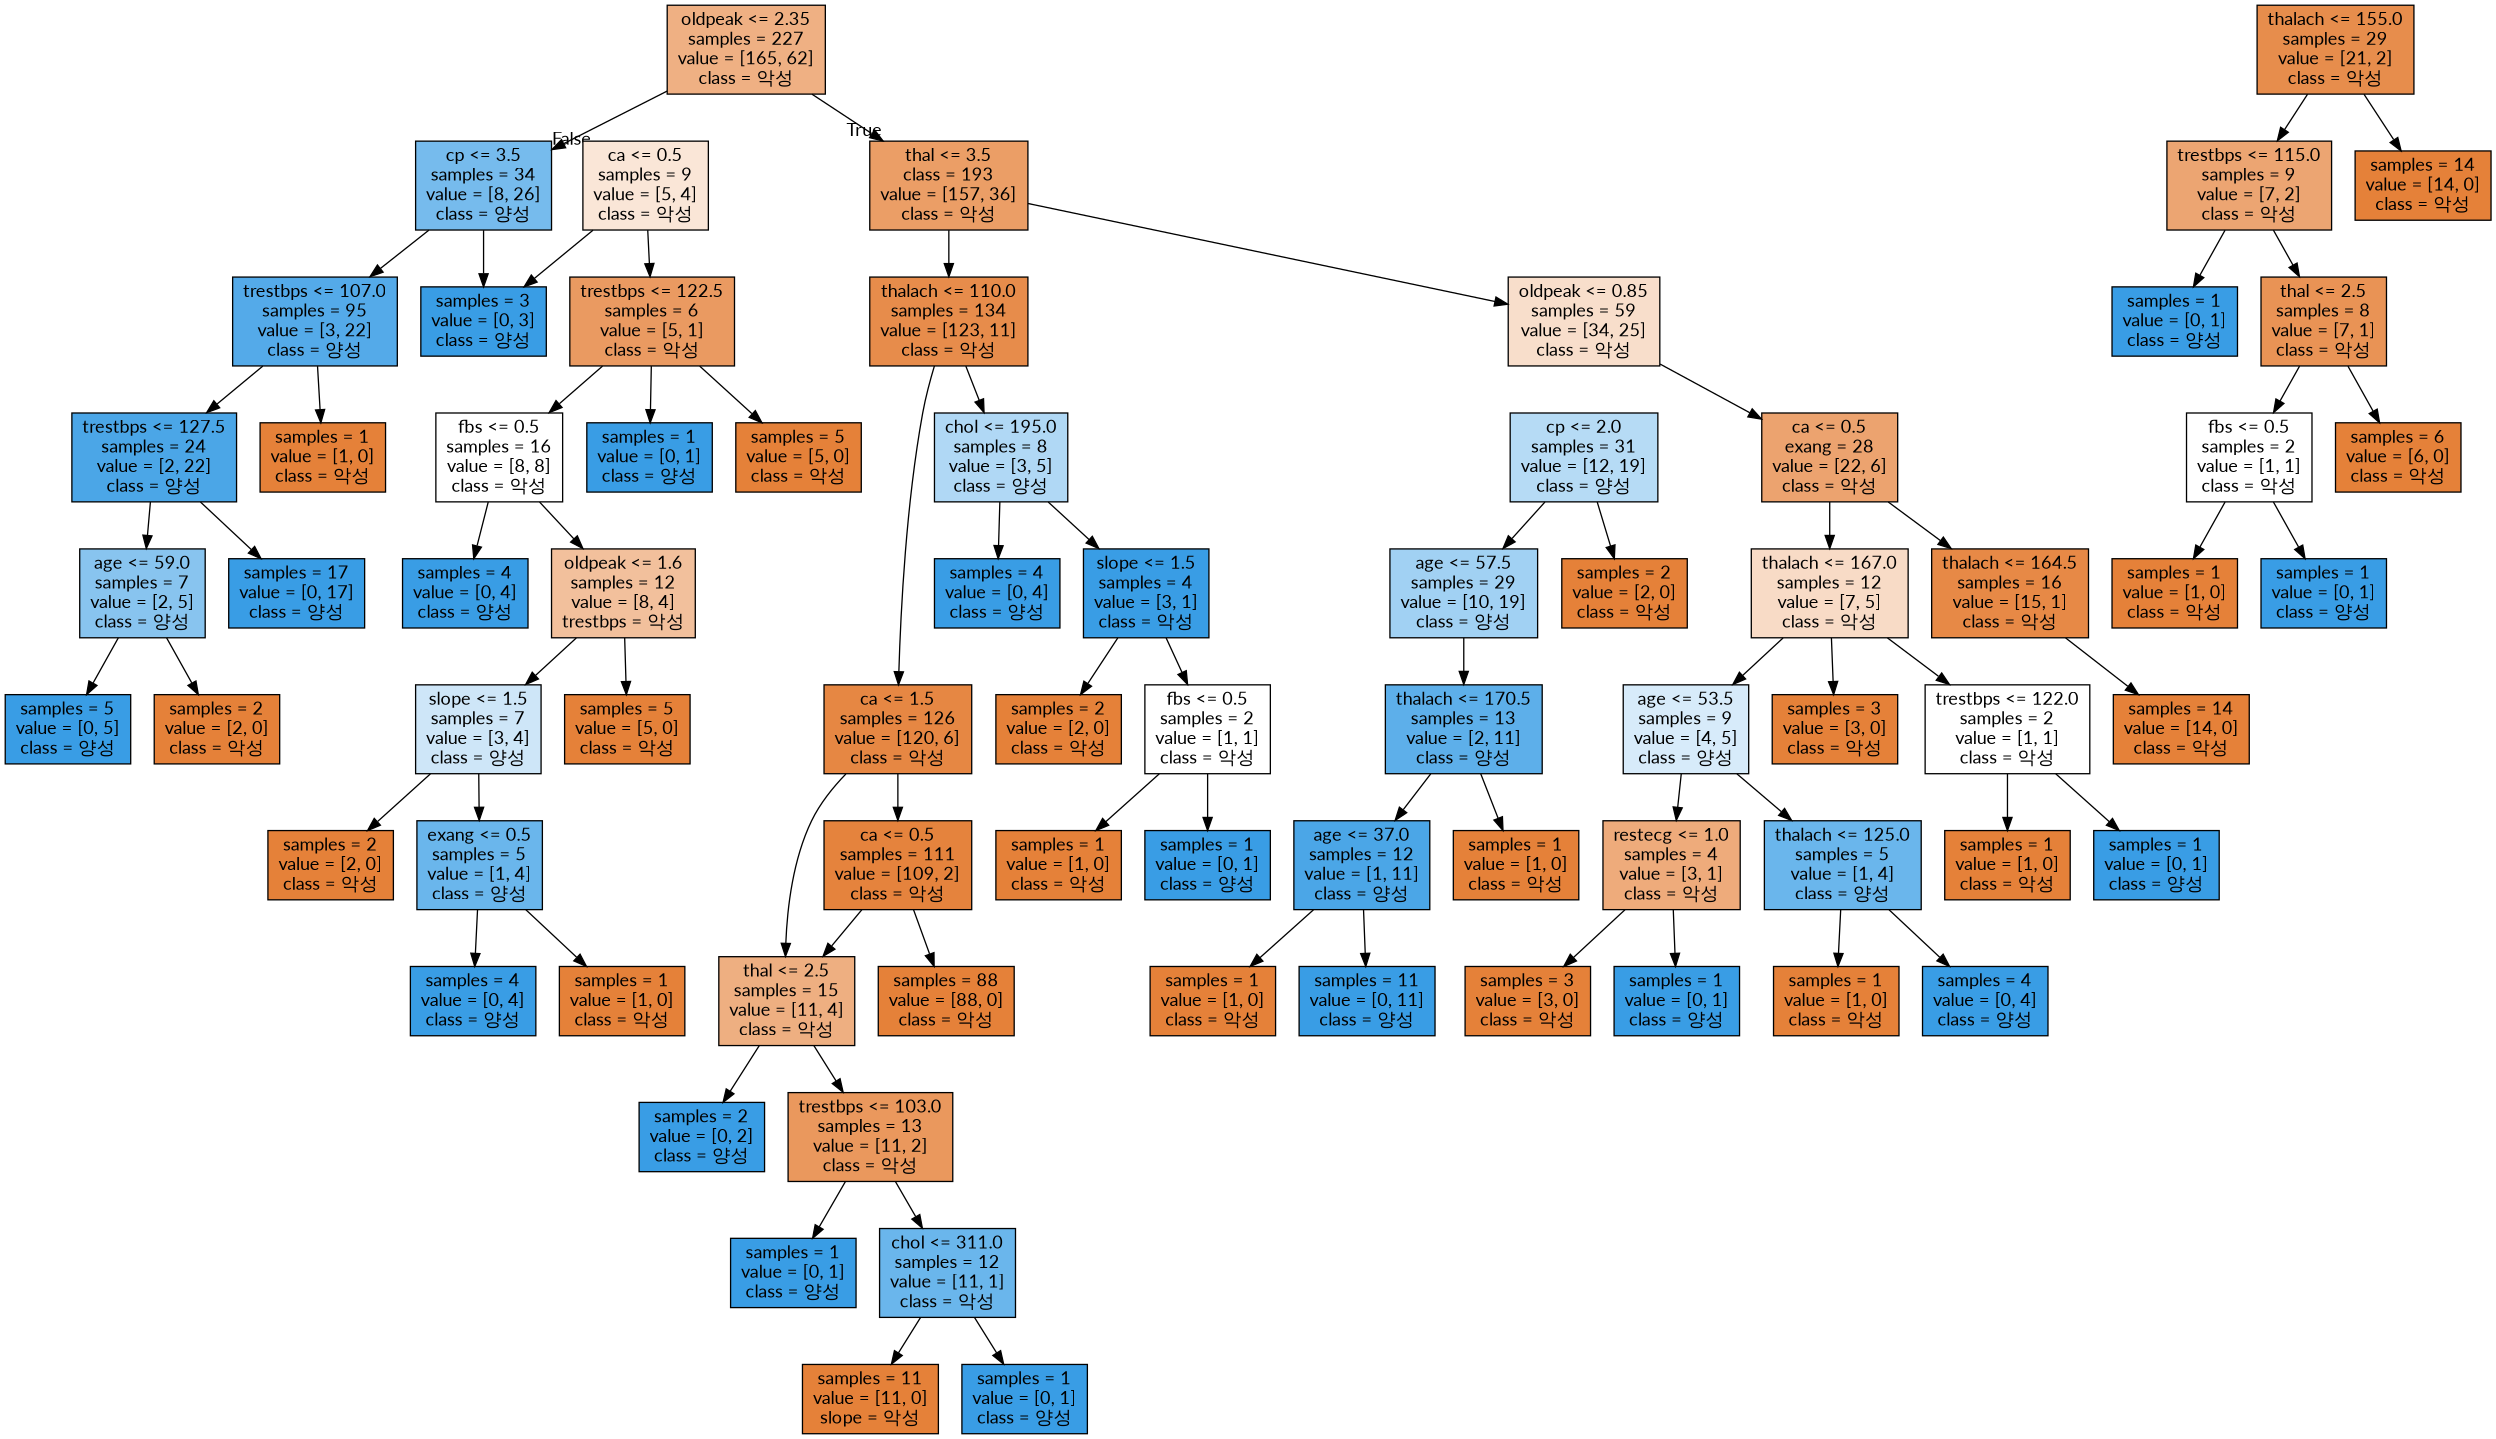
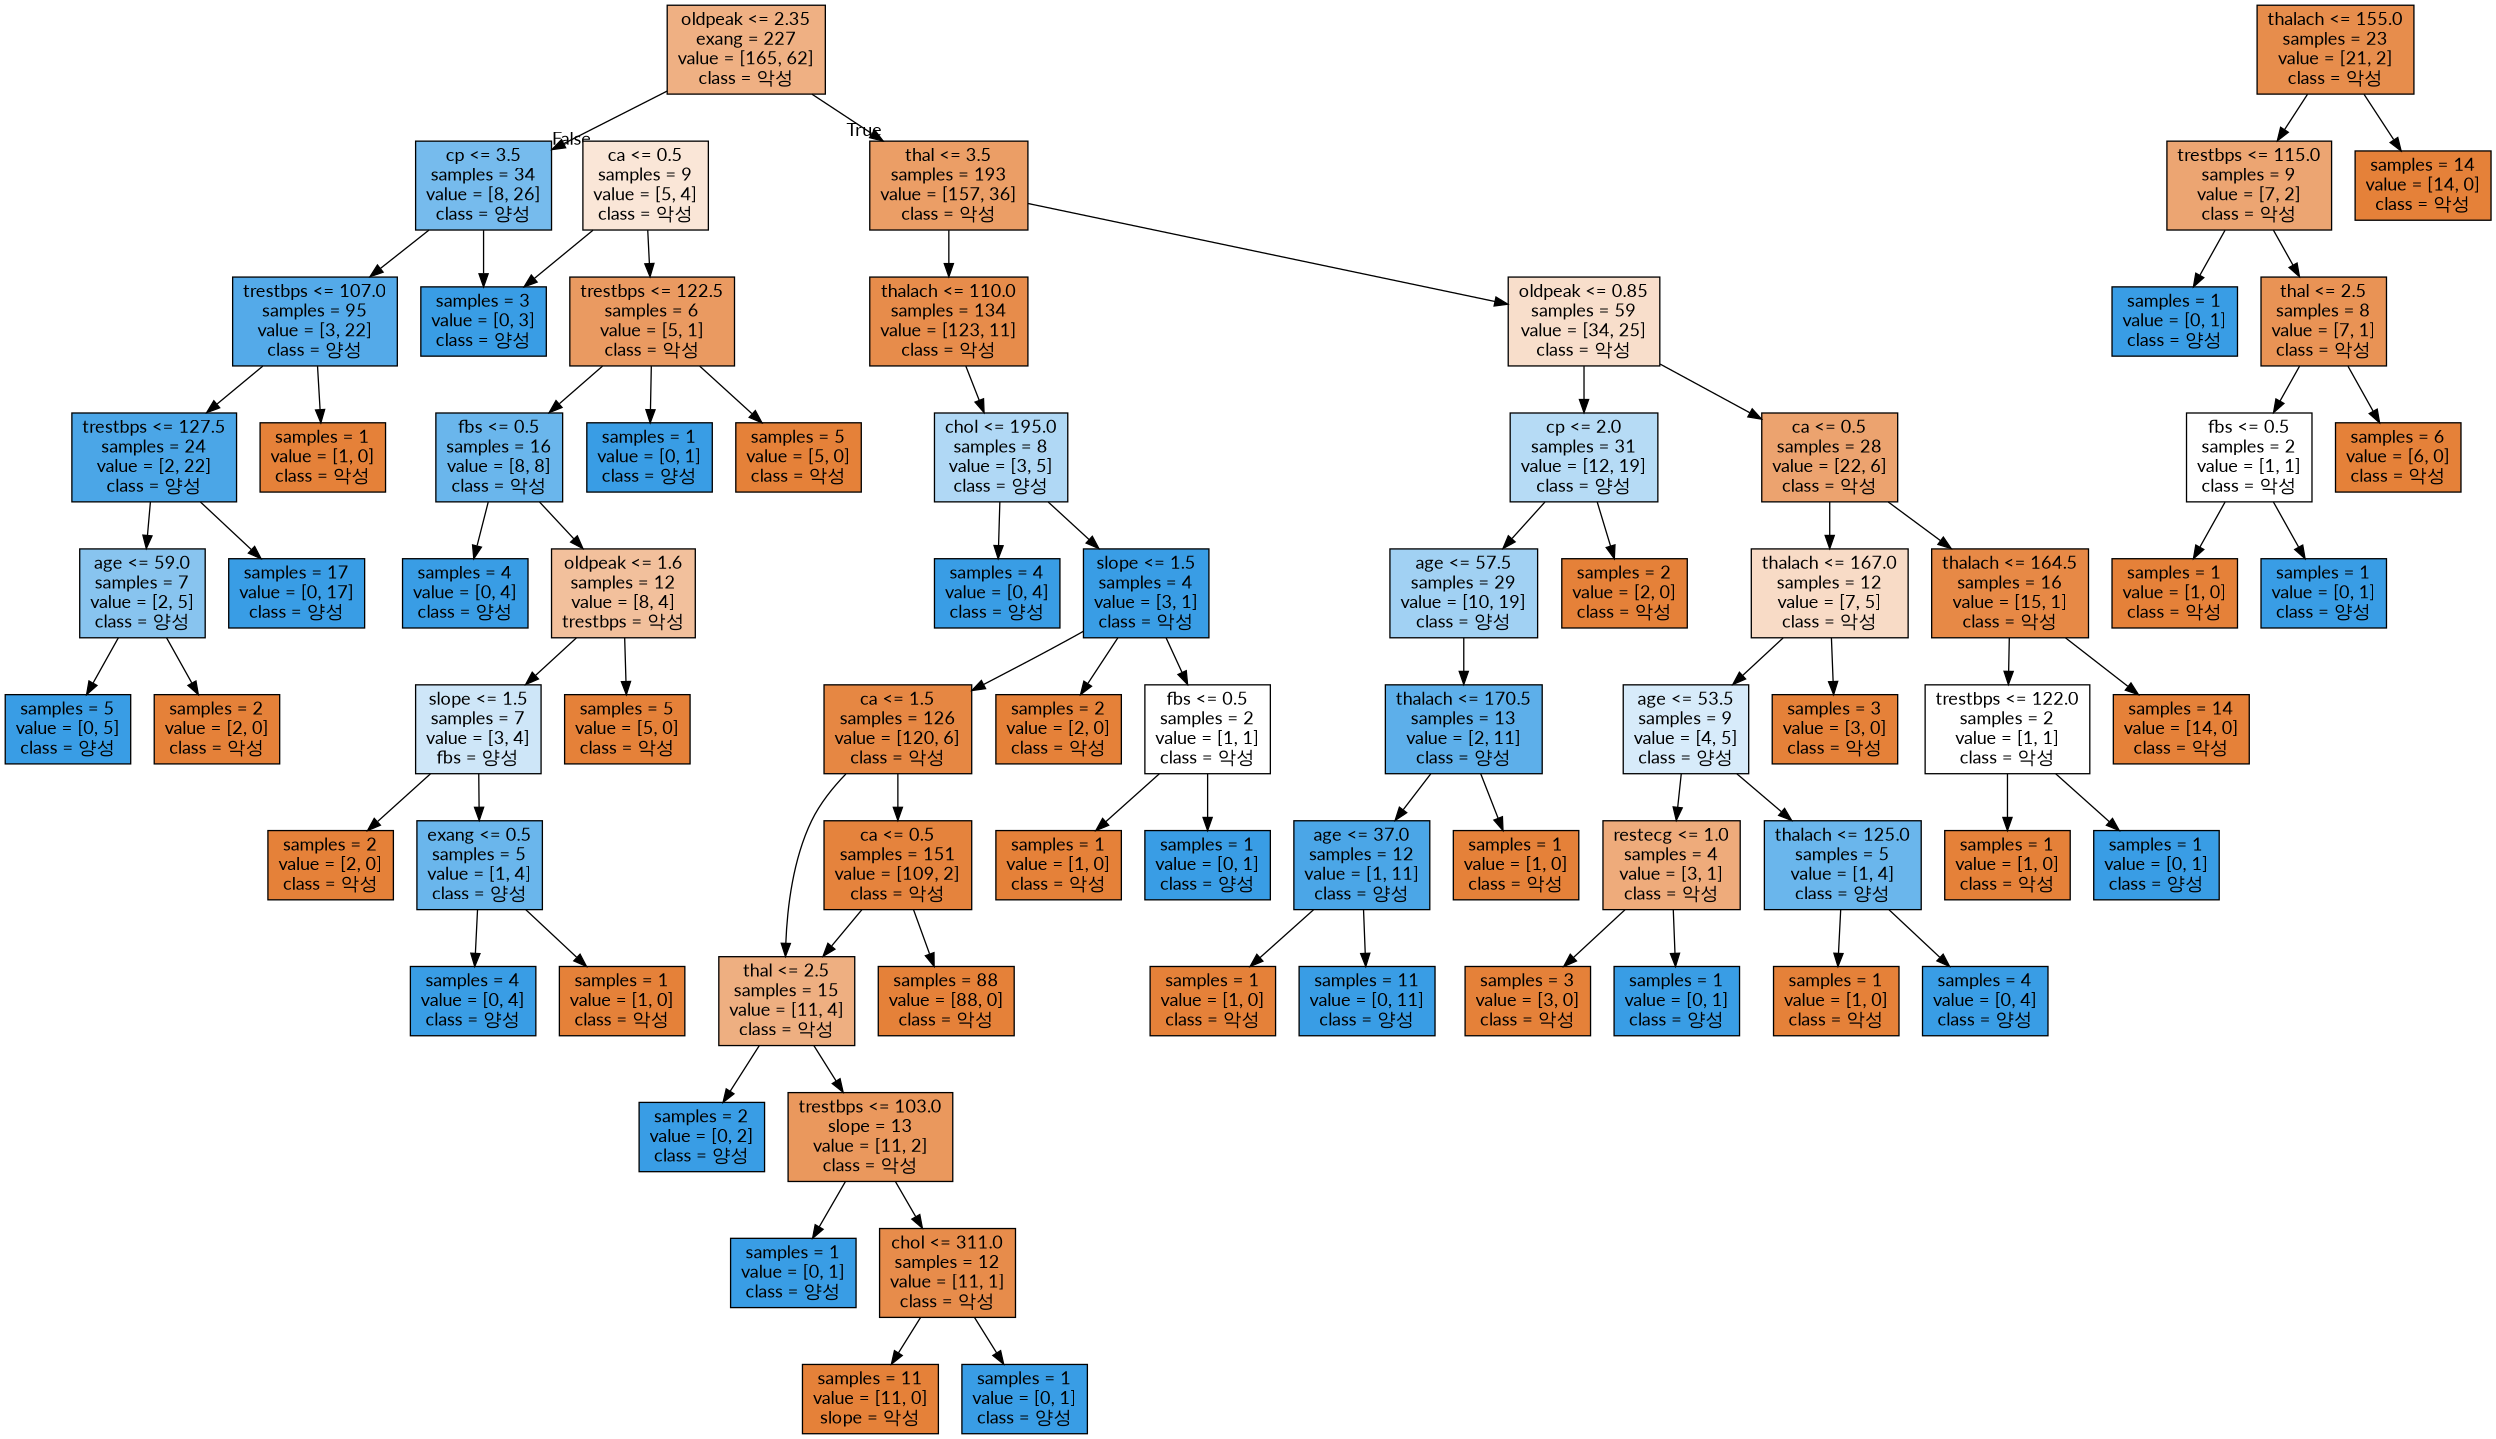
  digraph {
    fontname=Lato
    node [color=black fillcolor="#e58139" fontname=Lato shape=box style=filled]
    edge [fontname=Lato]
-   n1 [fillcolor="#efb083" label="oldpeak <= 2.35\nsamples = 227\nvalue = [165, 62]\nclass = 악성"]
-   n2 [fillcolor="#eb9e66" label="thal <= 3.5\nclass = 193\nvalue = [157, 36]\nclass = 악성"]
+   n1 [fillcolor="#efb083" label="oldpeak <= 2.35\nexang = 227\nvalue = [165, 62]\nclass = 악성"]
+   n2 [fillcolor="#eb9e66" label="thal <= 3.5\nsamples = 193\nvalue = [157, 36]\nclass = 악성"]
    n3 [fillcolor="#76bbed" label="cp <= 3.5\nsamples = 34\nvalue = [8, 26]\nclass = 양성"]
    n4 [fillcolor="#e78c4b" label="thalach <= 110.0\nsamples = 134\nvalue = [123, 11]\nclass = 악성"]
    n5 [fillcolor="#f8decb" label="oldpeak <= 0.85\nsamples = 59\nvalue = [34, 25]\nclass = 악성"]
    n6 [fillcolor="#54aae9" label="trestbps <= 107.0\nsamples = 95\nvalue = [3, 22]\nclass = 양성"]
    n7 [fillcolor="#399de5" label="samples = 3\nvalue = [0, 3]\nclass = 양성"]
    n8 [fillcolor="#b0d8f5" label="chol <= 195.0\nsamples = 8\nvalue = [3, 5]\nclass = 양성"]
    n9 [fillcolor="#e68743" label="ca <= 1.5\nsamples = 126\nvalue = [120, 6]\nclass = 악성"]
-   n10 [fillcolor="#eca36f" label="ca <= 0.5\nexang = 28\nvalue = [22, 6]\nclass = 악성"]
+   n10 [fillcolor="#eca36f" label="ca <= 0.5\nsamples = 28\nvalue = [22, 6]\nclass = 악성"]
    n11 [fillcolor="#b6dbf5" label="cp <= 2.0\nsamples = 31\nvalue = [12, 19]\nclass = 양성"]
    n12 [fillcolor="#399de5" label="slope <= 1.5\nsamples = 4\nvalue = [3, 1]\nclass = 악성"]
    n13 [fillcolor="#399de5" label="samples = 4\nvalue = [0, 4]\nclass = 양성"]
-   n14 [fillcolor="#e5833d" label="ca <= 0.5\nsamples = 111\nvalue = [109, 2]\nclass = 악성"]
+   n14 [fillcolor="#e5833d" label="ca <= 0.5\nsamples = 151\nvalue = [109, 2]\nclass = 악성"]
    n15 [fillcolor="#eeaf81" label="thal <= 2.5\nsamples = 15\nvalue = [11, 4]\nclass = 악성"]
    n16 [label="samples = 2\nvalue = [2, 0]\nclass = 악성"]
    n17 [fillcolor="#ffffff" label="fbs <= 0.5\nsamples = 2\nvalue = [1, 1]\nclass = 악성"]
    n18 [label="samples = 1\nvalue = [1, 0]\nclass = 악성"]
    n19 [fillcolor="#399de5" label="samples = 1\nvalue = [0, 1]\nclass = 양성"]
    n20 [label="samples = 88\nvalue = [88, 0]\nclass = 악성"]
    n21 [fillcolor="#399de5" label="samples = 2\nvalue = [0, 2]\nclass = 양성"]
-   n22 [fillcolor="#ea985d" label="trestbps <= 103.0\nsamples = 13\nvalue = [11, 2]\nclass = 악성"]
-   n23 [fillcolor="#e78d4c" label="thalach <= 155.0\nsamples = 29\nvalue = [21, 2]\nclass = 악성"]
+   n22 [fillcolor="#ea985d" label="trestbps <= 103.0\nslope = 13\nvalue = [11, 2]\nclass = 악성"]
+   n23 [fillcolor="#e78d4c" label="thalach <= 155.0\nsamples = 23\nvalue = [21, 2]\nclass = 악성"]
    n24 [fillcolor="#eca572" label="trestbps <= 115.0\nsamples = 9\nvalue = [7, 2]\nclass = 악성"]
    n25 [label="samples = 14\nvalue = [14, 0]\nclass = 악성"]
    n26 [fillcolor="#399de5" label="samples = 1\nvalue = [0, 1]\nclass = 양성"]
    n27 [fillcolor="#e99355" label="thal <= 2.5\nsamples = 8\nvalue = [7, 1]\nclass = 악성"]
    n28 [fillcolor="#ffffff" label="fbs <= 0.5\nsamples = 2\nvalue = [1, 1]\nclass = 악성"]
    n29 [label="samples = 6\nvalue = [6, 0]\nclass = 악성"]
    n30 [label="samples = 1\nvalue = [1, 0]\nclass = 악성"]
    n31 [fillcolor="#399de5" label="samples = 1\nvalue = [0, 1]\nclass = 양성"]
    n32 [fillcolor="#399de5" label="samples = 1\nvalue = [0, 1]\nclass = 양성"]
-   n33 [fillcolor="#6ab6ec" label="chol <= 311.0\nsamples = 12\nvalue = [11, 1]\nclass = 악성"]
+   n33 [fillcolor="#e78c4b" label="chol <= 311.0\nsamples = 12\nvalue = [11, 1]\nclass = 악성"]
    n34 [label="samples = 11\nvalue = [11, 0]\nslope = 악성"]
    n35 [fillcolor="#399de5" label="samples = 1\nvalue = [0, 1]\nclass = 양성"]
    n36 [fillcolor="#e78946" label="thalach <= 164.5\nsamples = 16\nvalue = [15, 1]\nclass = 악성"]
    n37 [fillcolor="#f8dbc6" label="thalach <= 167.0\nsamples = 12\nvalue = [7, 5]\nclass = 악성"]
    n38 [label="samples = 2\nvalue = [2, 0]\nclass = 악성"]
    n39 [fillcolor="#a1d1f3" label="age <= 57.5\nsamples = 29\nvalue = [10, 19]\nclass = 양성"]
    n40 [label="samples = 14\nvalue = [14, 0]\nclass = 악성"]
    n41 [fillcolor="#ffffff" label="trestbps <= 122.0\nsamples = 2\nvalue = [1, 1]\nclass = 악성"]
    n42 [fillcolor="#d7ebfa" label="age <= 53.5\nsamples = 9\nvalue = [4, 5]\nclass = 양성"]
    n43 [label="samples = 3\nvalue = [3, 0]\nclass = 악성"]
    n44 [label="samples = 1\nvalue = [1, 0]\nclass = 악성"]
    n45 [fillcolor="#399de5" label="samples = 1\nvalue = [0, 1]\nclass = 양성"]
    n46 [fillcolor="#eeab7b" label="restecg <= 1.0\nsamples = 4\nvalue = [3, 1]\nclass = 악성"]
    n47 [fillcolor="#6ab6ec" label="thalach <= 125.0\nsamples = 5\nvalue = [1, 4]\nclass = 양성"]
    n48 [label="samples = 3\nvalue = [3, 0]\nclass = 악성"]
    n49 [fillcolor="#399de5" label="samples = 1\nvalue = [0, 1]\nclass = 양성"]
    n50 [label="samples = 1\nvalue = [1, 0]\nclass = 악성"]
    n51 [fillcolor="#399de5" label="samples = 4\nvalue = [0, 4]\nclass = 양성"]
    n52 [fillcolor="#5dafea" label="thalach <= 170.5\nsamples = 13\nvalue = [2, 11]\nclass = 양성"]
    n53 [fillcolor="#4ba6e7" label="age <= 37.0\nsamples = 12\nvalue = [1, 11]\nclass = 양성"]
    n54 [label="samples = 1\nvalue = [1, 0]\nclass = 악성"]
-   n55 [fillcolor="#ffffff" label="fbs <= 0.5\nsamples = 16\nvalue = [8, 8]\nclass = 악성"]
+   n55 [fillcolor="#6ab6ec" label="fbs <= 0.5\nsamples = 16\nvalue = [8, 8]\nclass = 악성"]
    n56 [fillcolor="#f2c09c" label="oldpeak <= 1.6\nsamples = 12\nvalue = [8, 4]\ntrestbps = 악성"]
    n57 [fillcolor="#399de5" label="samples = 4\nvalue = [0, 4]\nclass = 양성"]
    n58 [label="samples = 1\nvalue = [1, 0]\nclass = 악성"]
    n59 [fillcolor="#399de5" label="samples = 11\nvalue = [0, 11]\nclass = 양성"]
-   n60 [fillcolor="#cee6f8" label="slope <= 1.5\nsamples = 7\nvalue = [3, 4]\nclass = 양성"]
+   n60 [fillcolor="#cee6f8" label="slope <= 1.5\nsamples = 7\nvalue = [3, 4]\nfbs = 양성"]
    n61 [label="samples = 5\nvalue = [5, 0]\nclass = 악성"]
    n62 [label="samples = 2\nvalue = [2, 0]\nclass = 악성"]
    n63 [fillcolor="#6ab6ec" label="exang <= 0.5\nsamples = 5\nvalue = [1, 4]\nclass = 양성"]
    n64 [fillcolor="#399de5" label="samples = 4\nvalue = [0, 4]\nclass = 양성"]
    n65 [label="samples = 1\nvalue = [1, 0]\nclass = 악성"]
    n66 [fillcolor="#fae6d7" label="ca <= 0.5\nsamples = 9\nvalue = [5, 4]\nclass = 악성"]
    n67 [fillcolor="#ea9a61" label="trestbps <= 122.5\nsamples = 6\nvalue = [5, 1]\nclass = 악성"]
    n68 [label="samples = 1\nvalue = [1, 0]\nclass = 악성"]
    n69 [fillcolor="#4ba6e7" label="trestbps <= 127.5\nsamples = 24\nvalue = [2, 22]\nclass = 양성"]
    n70 [fillcolor="#399de5" label="samples = 1\nvalue = [0, 1]\nclass = 양성"]
    n71 [label="samples = 5\nvalue = [5, 0]\nclass = 악성"]
    n72 [fillcolor="#88c4ef" label="age <= 59.0\nsamples = 7\nvalue = [2, 5]\nclass = 양성"]
    n73 [fillcolor="#399de5" label="samples = 17\nvalue = [0, 17]\nclass = 양성"]
    n74 [fillcolor="#399de5" label="samples = 5\nvalue = [0, 5]\nclass = 양성"]
    n75 [label="samples = 2\nvalue = [2, 0]\nclass = 악성"]
    n1 -> n2 [headlabel=True labelangle=45 labeldistance=2.5]
    n1 -> n3 [headlabel=False labelangle=-45 labeldistance=2.5]
    n2 -> n4
    n2 -> n5
    n3 -> n6
    n3 -> n7
    n4 -> n8
-   n4 -> n9
+   n12 -> n9
    n5 -> n10
+   n5 -> n11
    n6 -> n68
    n6 -> n69
    n8 -> n12
    n8 -> n13
    n9 -> n14
    n9 -> n15
    n10 -> n36
    n10 -> n37
    n11 -> n38
    n11 -> n39
    n12 -> n16
    n12 -> n17
    n14 -> n15
    n14 -> n20
    n15 -> n21
    n15 -> n22
    n17 -> n18
    n17 -> n19
    n22 -> n32
    n22 -> n33
    n23 -> n24
    n23 -> n25
    n24 -> n26
    n24 -> n27
    n27 -> n28
    n27 -> n29
    n28 -> n30
    n28 -> n31
    n33 -> n34
    n33 -> n35
    n36 -> n40
-   n37 -> n41
+   n36 -> n41
    n37 -> n42
    n37 -> n43
    n39 -> n52
    n41 -> n44
    n41 -> n45
    n42 -> n46
    n42 -> n47
    n46 -> n48
    n46 -> n49
    n47 -> n50
    n47 -> n51
    n52 -> n53
    n52 -> n54
    n53 -> n58
    n53 -> n59
    n55 -> n56
    n55 -> n57
    n56 -> n60
    n56 -> n61
    n60 -> n62
    n60 -> n63
    n63 -> n64
    n63 -> n65
    n66 -> n7
    n66 -> n67
    n67 -> n55
    n67 -> n70
    n67 -> n71
    n69 -> n72
    n69 -> n73
    n72 -> n74
    n72 -> n75
  }
